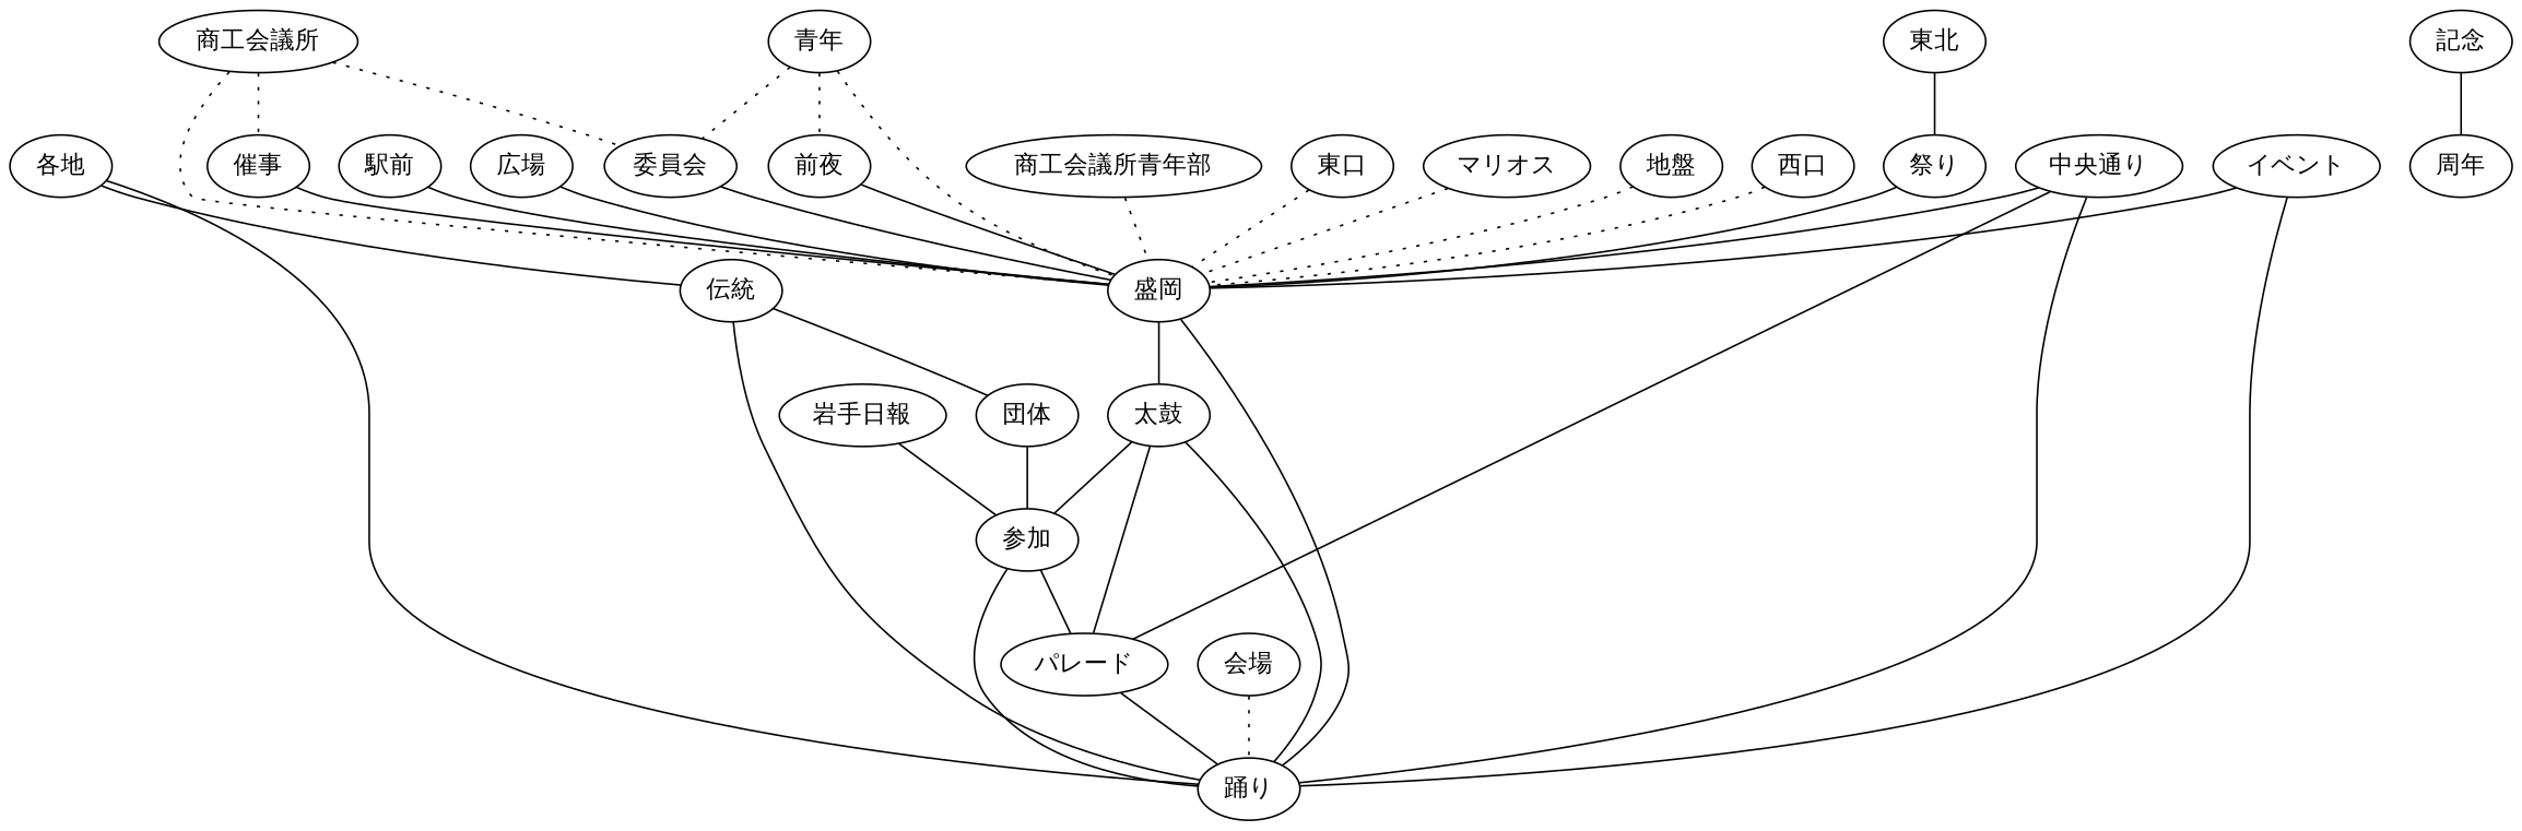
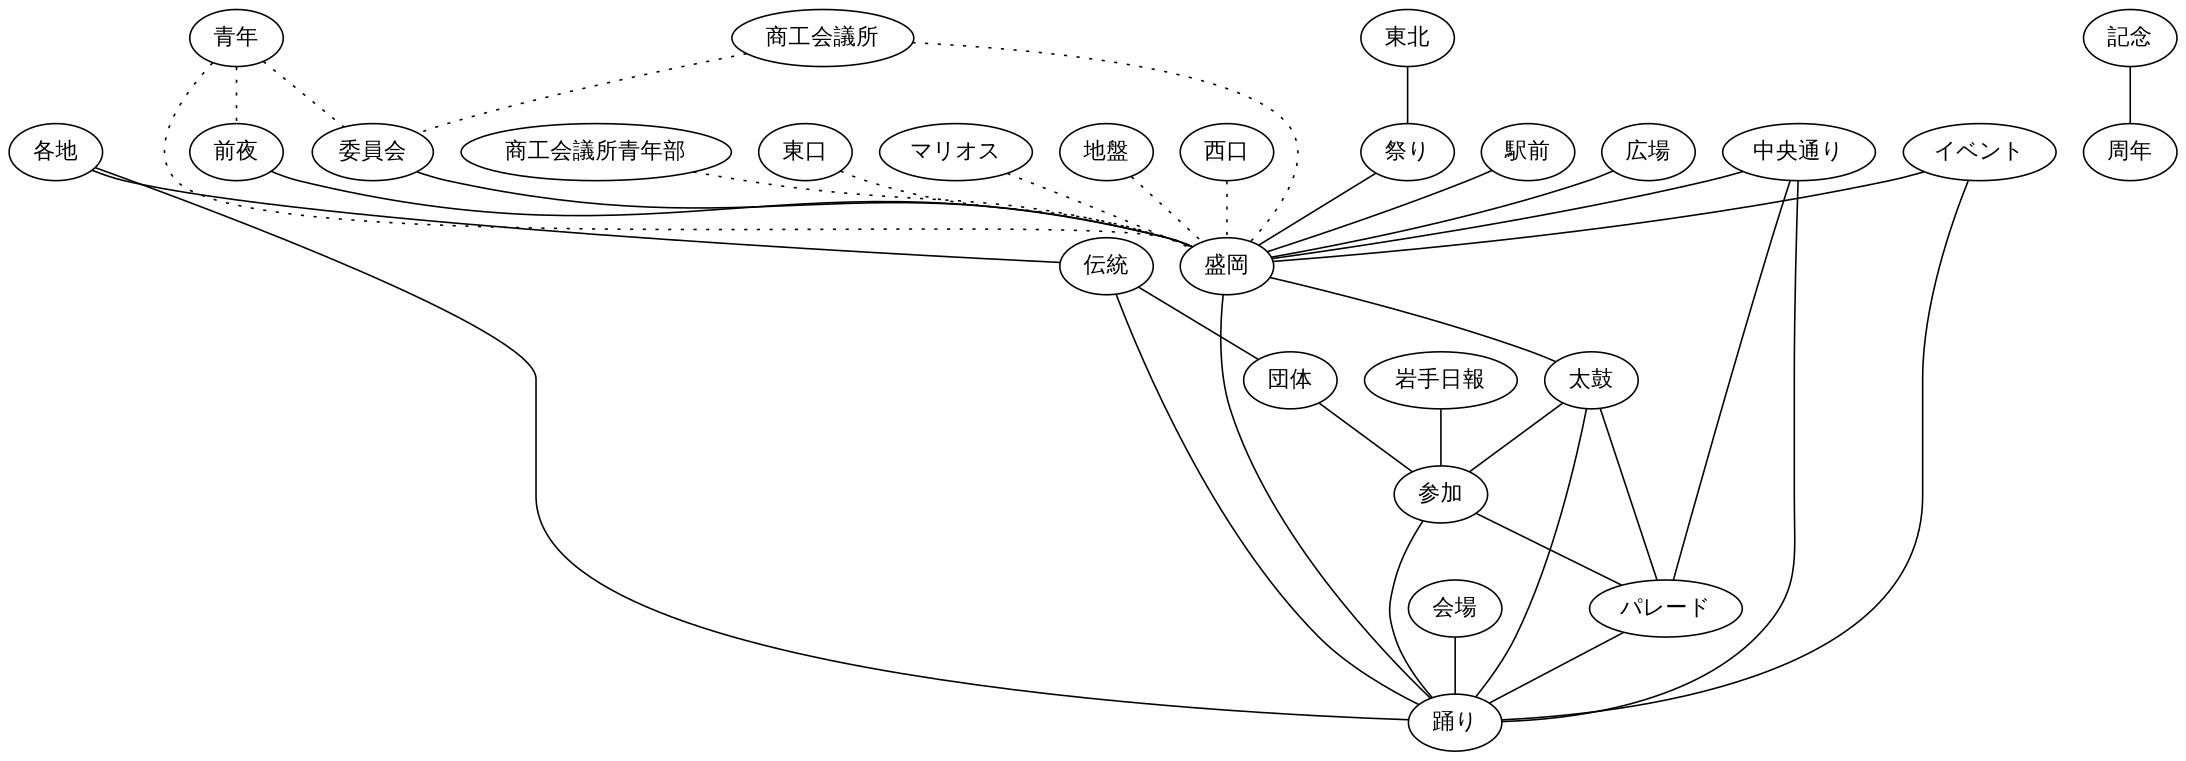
  graph {
    fontname=Merriweather
    node [fontname=Merriweather]
    edge [fontname=Merriweather]
    "各地"
    "伝統"
    "踊り"
    "団体"
    "参加"
    "パレード"
    "会場"
-   "催事"
    "盛岡"
    "太鼓"
    "祭り"
    "岩手日報"
    "中央通り"
    "前夜"
    "記念"
    "周年"
    "駅前"
    "イベント"
    "広場"
    "委員会"
    "東北"
    "青年"
    "商工会議所"
    "商工会議所青年部"
    "東口"
    "マリオス"
    "地盤"
    "西口"
    "各地" -- "伝統"
    "各地" -- "踊り"
    "伝統" -- "踊り"
    "伝統" -- "団体"
    "団体" -- "参加"
    "参加" -- "踊り"
    "参加" -- "パレード"
    "パレード" -- "踊り"
-   "会場" -- "踊り" [style=dotted]
-   "催事" -- "盛岡"
+   "会場" -- "踊り"
    "盛岡" -- "踊り"
    "盛岡" -- "太鼓"
    "太鼓" -- "踊り"
    "太鼓" -- "参加"
    "太鼓" -- "パレード"
    "祭り" -- "盛岡"
    "岩手日報" -- "参加"
    "中央通り" -- "踊り"
    "中央通り" -- "パレード"
    "中央通り" -- "盛岡"
    "前夜" -- "盛岡"
    "記念" -- "周年"
    "駅前" -- "盛岡"
    "イベント" -- "踊り"
    "イベント" -- "盛岡"
    "広場" -- "盛岡"
    "委員会" -- "盛岡"
    "東北" -- "祭り"
    "青年" -- "盛岡" [style=dotted]
    "青年" -- "前夜" [style=dotted]
    "青年" -- "委員会" [style=dotted]
-   "商工会議所" -- "催事" [style=dotted]
    "商工会議所" -- "盛岡" [style=dotted]
    "商工会議所" -- "委員会" [style=dotted]
    "商工会議所青年部" -- "盛岡" [style=dotted]
    "東口" -- "盛岡" [style=dotted]
    "マリオス" -- "盛岡" [style=dotted]
    "地盤" -- "盛岡" [style=dotted]
    "西口" -- "盛岡" [style=dotted]
  }
